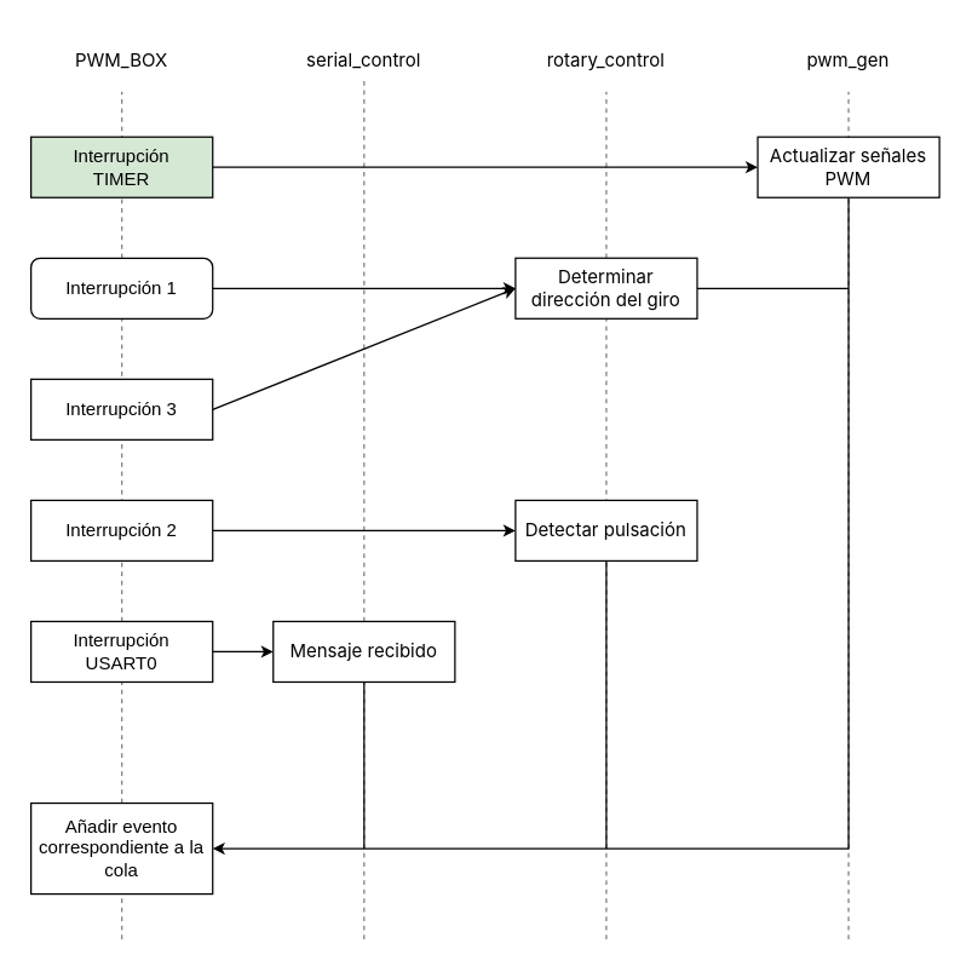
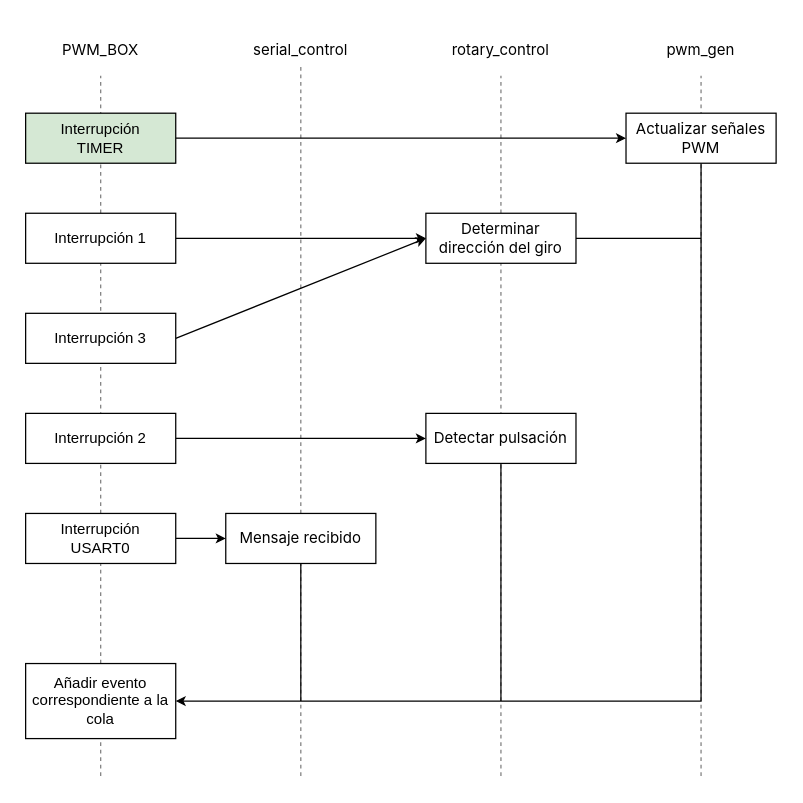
  <mxCell id="0" />
  <mxCell id="1" parent="0" />
  <mxCell id="2" value="" style="endArrow=none;html=1;rounded=0;strokeColor=default;align=center;verticalAlign=middle;fontFamily=Helvetica;fontSize=12;fontColor=default;labelBackgroundColor=none;startSize=5;endSize=5;entryX=0.5;entryY=1;entryDx=0;entryDy=0;opacity=50;dashed=1;" edge="1" parent="1"><mxGeometry width="50" height="50" relative="1" as="geometry"><mxPoint x="240" y="620" as="sourcePoint" /><mxPoint x="240" y="50" as="targetPoint" /></mxGeometry></mxCell>
  <mxCell id="3" value="" style="endArrow=none;html=1;rounded=0;strokeColor=default;align=center;verticalAlign=middle;fontFamily=Helvetica;fontSize=12;fontColor=default;labelBackgroundColor=none;startSize=5;endSize=5;entryX=0.5;entryY=1;entryDx=0;entryDy=0;opacity=50;dashed=1;" edge="1" parent="1" target="6"><mxGeometry width="50" height="50" relative="1" as="geometry"><mxPoint x="400" y="620" as="sourcePoint" /><mxPoint x="399.66" y="68.8" as="targetPoint" /></mxGeometry></mxCell>
  <mxCell id="4" style="edgeStyle=none;shape=connector;rounded=0;orthogonalLoop=1;jettySize=auto;html=1;strokeColor=default;align=center;verticalAlign=middle;fontFamily=Helvetica;fontSize=11;fontColor=default;labelBackgroundColor=default;startSize=5;endArrow=none;endSize=5;endFill=0;" edge="1" parent="1" source="5"><mxGeometry relative="1" as="geometry"><mxPoint x="560" y="190" as="targetPoint" /></mxGeometry></mxCell>
  <mxCell id="5" value="&lt;font face=&quot;Inter&quot;&gt;Determinar dirección del giro&lt;/font&gt;" style="rounded=0;whiteSpace=wrap;html=1;" vertex="1" parent="1"><mxGeometry x="340" y="170" width="120" height="40" as="geometry" /></mxCell>
  <mxCell id="6" value="&lt;font face=&quot;Inter&quot;&gt;rotary_control&lt;/font&gt;" style="text;html=1;align=center;verticalAlign=middle;whiteSpace=wrap;rounded=0;fontFamily=Helvetica;fontSize=12;fontColor=default;labelBackgroundColor=none;" vertex="1" parent="1"><mxGeometry x="340" y="20" width="120" height="40" as="geometry" /></mxCell>
  <mxCell id="7" value="" style="endArrow=none;html=1;rounded=0;strokeColor=default;align=center;verticalAlign=middle;fontFamily=Helvetica;fontSize=12;fontColor=default;labelBackgroundColor=none;startSize=5;endSize=5;entryX=0.5;entryY=1;entryDx=0;entryDy=0;opacity=50;dashed=1;" edge="1" parent="1" target="8"><mxGeometry width="50" height="50" relative="1" as="geometry"><mxPoint x="80" y="620" as="sourcePoint" /><mxPoint x="79.66" y="68.8" as="targetPoint" /></mxGeometry></mxCell>
  <mxCell id="8" value="&lt;font face=&quot;Inter&quot;&gt;PWM_BOX&lt;/font&gt;" style="text;html=1;align=center;verticalAlign=middle;whiteSpace=wrap;rounded=0;fontFamily=Helvetica;fontSize=12;fontColor=default;labelBackgroundColor=none;" vertex="1" parent="1"><mxGeometry x="20" y="20" width="120" height="40" as="geometry" /></mxCell>
  <mxCell id="9" style="edgeStyle=none;shape=connector;rounded=0;orthogonalLoop=1;jettySize=auto;html=1;strokeColor=default;align=center;verticalAlign=middle;fontFamily=Helvetica;fontSize=11;fontColor=default;labelBackgroundColor=default;startSize=5;endArrow=none;endSize=5;exitX=0.5;exitY=1;exitDx=0;exitDy=0;endFill=0;" edge="1" parent="1" source="10"><mxGeometry relative="1" as="geometry"><mxPoint x="400" y="560" as="targetPoint" /></mxGeometry></mxCell>
  <mxCell id="10" value="&lt;font face=&quot;Inter&quot;&gt;Detectar pulsación&lt;/font&gt;" style="rounded=0;whiteSpace=wrap;html=1;" vertex="1" parent="1"><mxGeometry x="340" y="330" width="120" height="40" as="geometry" /></mxCell>
  <mxCell id="11" style="edgeStyle=none;shape=connector;rounded=0;orthogonalLoop=1;jettySize=auto;html=1;entryX=0;entryY=0.5;entryDx=0;entryDy=0;strokeColor=default;align=center;verticalAlign=middle;fontFamily=Helvetica;fontSize=11;fontColor=default;labelBackgroundColor=default;startSize=5;endArrow=classic;endSize=5;exitX=1;exitY=0.5;exitDx=0;exitDy=0;" edge="1" parent="1" source="12" target="25"><mxGeometry relative="1" as="geometry" /></mxCell>
  <mxCell id="12" value="&lt;div&gt;Interrupción&lt;/div&gt;&lt;div&gt;TIMER&lt;/div&gt;" style="rounded=0;whiteSpace=wrap;html=1;fillColor=#d5e8d4;" vertex="1" parent="1"><mxGeometry x="20" y="90" width="120" height="40" as="geometry" /></mxCell>
  <mxCell id="13" style="edgeStyle=none;shape=connector;rounded=0;orthogonalLoop=1;jettySize=auto;html=1;strokeColor=default;align=center;verticalAlign=middle;fontFamily=Helvetica;fontSize=11;fontColor=default;labelBackgroundColor=default;startSize=5;endArrow=none;endSize=5;exitX=0.5;exitY=1;exitDx=0;exitDy=0;endFill=0;" edge="1" parent="1" source="14"><mxGeometry relative="1" as="geometry"><mxPoint x="240" y="560" as="targetPoint" /></mxGeometry></mxCell>
  <mxCell id="14" value="&lt;font face=&quot;Inter&quot;&gt;Mensaje recibido&lt;/font&gt;" style="rounded=0;whiteSpace=wrap;html=1;" vertex="1" parent="1"><mxGeometry x="180" y="410" width="120" height="40" as="geometry" /></mxCell>
  <mxCell id="15" value="&lt;font face=&quot;Inter&quot;&gt;serial_control&lt;/font&gt;" style="text;html=1;align=center;verticalAlign=middle;whiteSpace=wrap;rounded=0;fontFamily=Helvetica;fontSize=12;fontColor=default;labelBackgroundColor=none;" vertex="1" parent="1"><mxGeometry x="180" y="20" width="120" height="40" as="geometry" /></mxCell>
  <mxCell id="16" style="edgeStyle=none;shape=connector;rounded=0;orthogonalLoop=1;jettySize=auto;html=1;entryX=0;entryY=0.5;entryDx=0;entryDy=0;strokeColor=default;align=center;verticalAlign=middle;fontFamily=Helvetica;fontSize=11;fontColor=default;labelBackgroundColor=default;startSize=5;endArrow=classic;endSize=5;exitX=1;exitY=0.5;exitDx=0;exitDy=0;" edge="1" parent="1" source="17" target="5"><mxGeometry relative="1" as="geometry" /></mxCell>
- <mxCell id="17" value="Interrupción 1" style="whiteSpace=wrap;html=1;rounded=1;" vertex="1" parent="1"><mxGeometry x="20" y="170" width="120" height="40" as="geometry" /></mxCell>
+ <mxCell id="17" value="Interrupción 1" style="rounded=0;whiteSpace=wrap;html=1;" vertex="1" parent="1"><mxGeometry x="20" y="170" width="120" height="40" as="geometry" /></mxCell>
  <mxCell id="18" style="edgeStyle=none;shape=connector;rounded=0;orthogonalLoop=1;jettySize=auto;html=1;entryX=0;entryY=0.5;entryDx=0;entryDy=0;strokeColor=default;align=center;verticalAlign=middle;fontFamily=Helvetica;fontSize=11;fontColor=default;labelBackgroundColor=default;startSize=5;endArrow=classic;endSize=5;exitX=1;exitY=0.5;exitDx=0;exitDy=0;" edge="1" parent="1" source="19" target="10"><mxGeometry relative="1" as="geometry" /></mxCell>
  <mxCell id="19" value="Interrupción 2" style="rounded=0;whiteSpace=wrap;html=1;" vertex="1" parent="1"><mxGeometry x="20" y="330" width="120" height="40" as="geometry" /></mxCell>
  <mxCell id="20" style="edgeStyle=none;shape=connector;rounded=0;orthogonalLoop=1;jettySize=auto;html=1;entryX=0;entryY=0.5;entryDx=0;entryDy=0;strokeColor=default;align=center;verticalAlign=middle;fontFamily=Helvetica;fontSize=11;fontColor=default;labelBackgroundColor=default;startSize=5;endArrow=classic;endSize=5;exitX=1;exitY=0.5;exitDx=0;exitDy=0;" edge="1" parent="1" source="21" target="5"><mxGeometry relative="1" as="geometry" /></mxCell>
  <mxCell id="21" value="Interrupción 3" style="rounded=0;whiteSpace=wrap;html=1;" vertex="1" parent="1"><mxGeometry x="20" y="250" width="120" height="40" as="geometry" /></mxCell>
  <mxCell id="22" value="Añadir evento correspondiente a la cola" style="rounded=0;whiteSpace=wrap;html=1;" vertex="1" parent="1"><mxGeometry x="20" y="530" width="120" height="60" as="geometry" /></mxCell>
  <mxCell id="23" value="" style="endArrow=none;html=1;rounded=0;strokeColor=default;align=center;verticalAlign=middle;fontFamily=Helvetica;fontSize=12;fontColor=default;labelBackgroundColor=none;startSize=5;endSize=5;entryX=0.5;entryY=1;entryDx=0;entryDy=0;opacity=50;dashed=1;" edge="1" parent="1" target="26"><mxGeometry width="50" height="50" relative="1" as="geometry"><mxPoint x="560" y="620" as="sourcePoint" /><mxPoint x="559.66" y="68.8" as="targetPoint" /></mxGeometry></mxCell>
  <mxCell id="24" style="edgeStyle=none;shape=connector;rounded=0;orthogonalLoop=1;jettySize=auto;html=1;entryX=1;entryY=0.5;entryDx=0;entryDy=0;strokeColor=default;align=center;verticalAlign=middle;fontFamily=Helvetica;fontSize=11;fontColor=default;labelBackgroundColor=default;startSize=5;endArrow=classic;endSize=5;" edge="1" parent="1" source="25" target="22"><mxGeometry relative="1" as="geometry"><Array as="points"><mxPoint x="560" y="560" /></Array></mxGeometry></mxCell>
  <mxCell id="25" value="&lt;font face=&quot;Inter&quot;&gt;Actualizar señales PWM&lt;/font&gt;" style="rounded=0;whiteSpace=wrap;html=1;" vertex="1" parent="1"><mxGeometry x="500" y="90" width="120" height="40" as="geometry" /></mxCell>
  <mxCell id="26" value="&lt;font face=&quot;Inter&quot;&gt;pwm_gen&lt;/font&gt;" style="text;html=1;align=center;verticalAlign=middle;whiteSpace=wrap;rounded=0;fontFamily=Helvetica;fontSize=12;fontColor=default;labelBackgroundColor=none;" vertex="1" parent="1"><mxGeometry x="500" y="20" width="120" height="40" as="geometry" /></mxCell>
  <mxCell id="27" style="edgeStyle=none;shape=connector;rounded=0;orthogonalLoop=1;jettySize=auto;html=1;entryX=0;entryY=0.5;entryDx=0;entryDy=0;strokeColor=default;align=center;verticalAlign=middle;fontFamily=Helvetica;fontSize=11;fontColor=default;labelBackgroundColor=default;startSize=5;endArrow=classic;endSize=5;" edge="1" parent="1" source="28" target="14"><mxGeometry relative="1" as="geometry" /></mxCell>
  <mxCell id="28" value="&lt;div&gt;Interrupción&lt;/div&gt;&lt;div&gt;USART0&lt;/div&gt;" style="rounded=0;whiteSpace=wrap;html=1;" vertex="1" parent="1"><mxGeometry x="20" y="410" width="120" height="40" as="geometry" /></mxCell>
